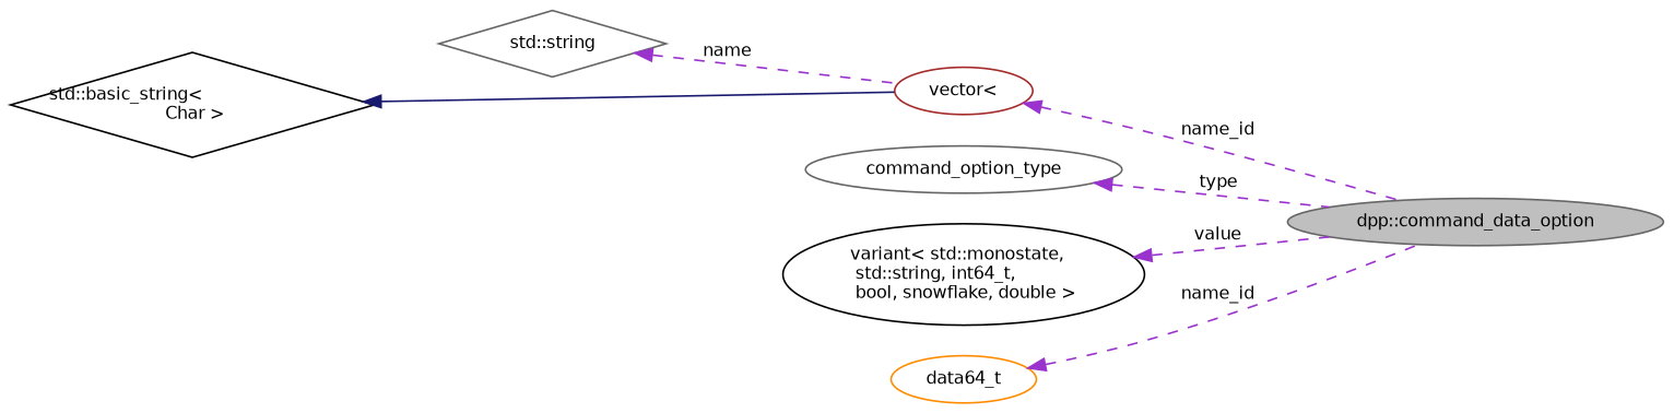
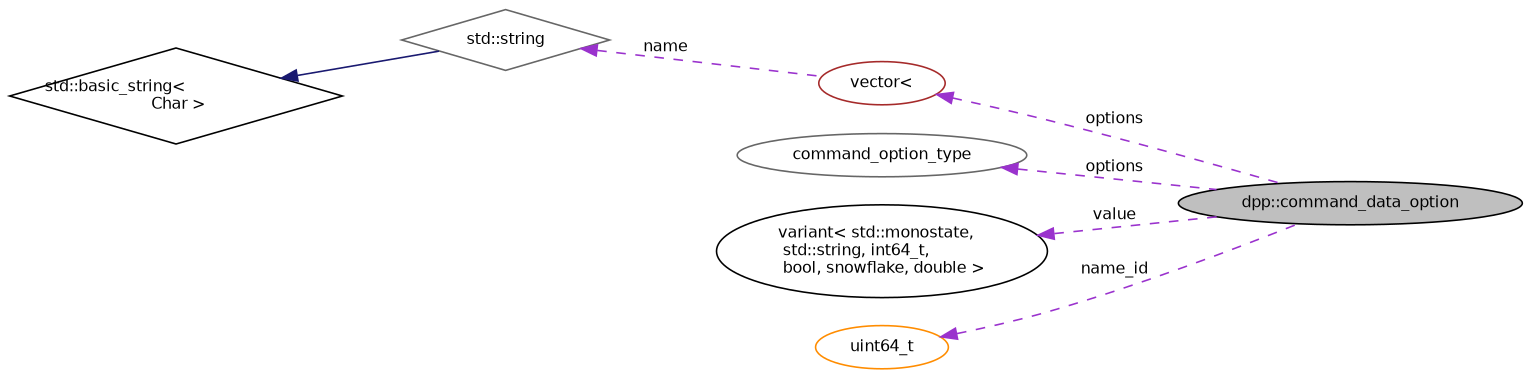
  digraph {
    rankdir=LR
    node [color=black fontname=Helvetica fontsize=10 shape=ellipse]
    edge [color=darkorchid3 dir=back fontname=Helvetica fontsize=10 labelfontname=Helvetica labelfontsize=10 style=dashed]
-   n1 [color=gray40 fillcolor=grey75 fontcolor=black height=0.2 label="dpp::command_data_option" style=filled width=0.4]
+   n1 [fillcolor=grey75 fontcolor=black height=0.2 label="dpp::command_data_option" style=filled width=0.4]
    n2 [color=gray40 height=0.2 label="std::string" shape=diamond width=0.4]
    n3 [color=brown height=0.2 label="vector\<" width=0.4]
    n4 [height=0.2 label="std::basic_string\<\l Char \>" shape=diamond width=0.4]
    n5 [color=gray40 height=0.2 label=command_option_type width=0.4]
    n6 [height=0.2 label="variant\< std::monostate,\l std::string, int64_t,\l bool, snowflake, double \>" width=0.4]
-   n7 [color=darkorange height=0.2 label=data64_t width=0.4]
+   n7 [color=darkorange height=0.2 label=uint64_t width=0.4]
    n2 -> n3 [label=" name"]
-   n3 -> n1 [label=" name_id"]
-   n4 -> n3 [color=midnightblue style=solid]
-   n5 -> n1 [label=" type"]
+   n3 -> n1 [label=" options"]
+   n4 -> n2 [color=midnightblue style=solid]
+   n5 -> n1 [label=" options"]
    n6 -> n1 [label=" value"]
    n7 -> n1 [label=" name_id"]
  }
